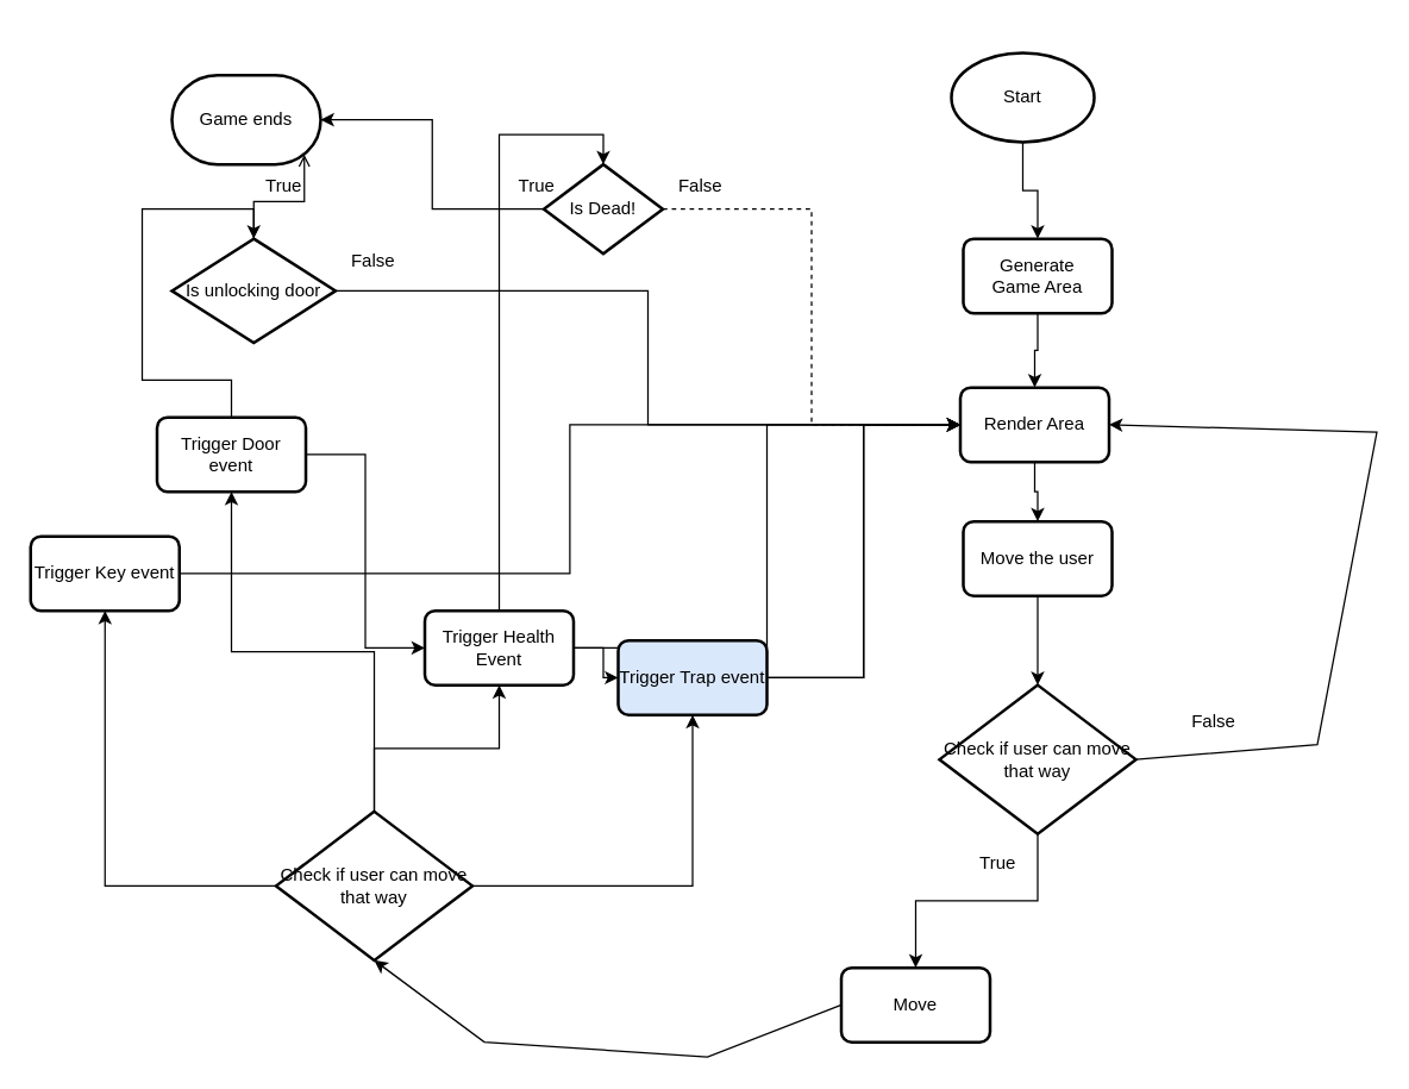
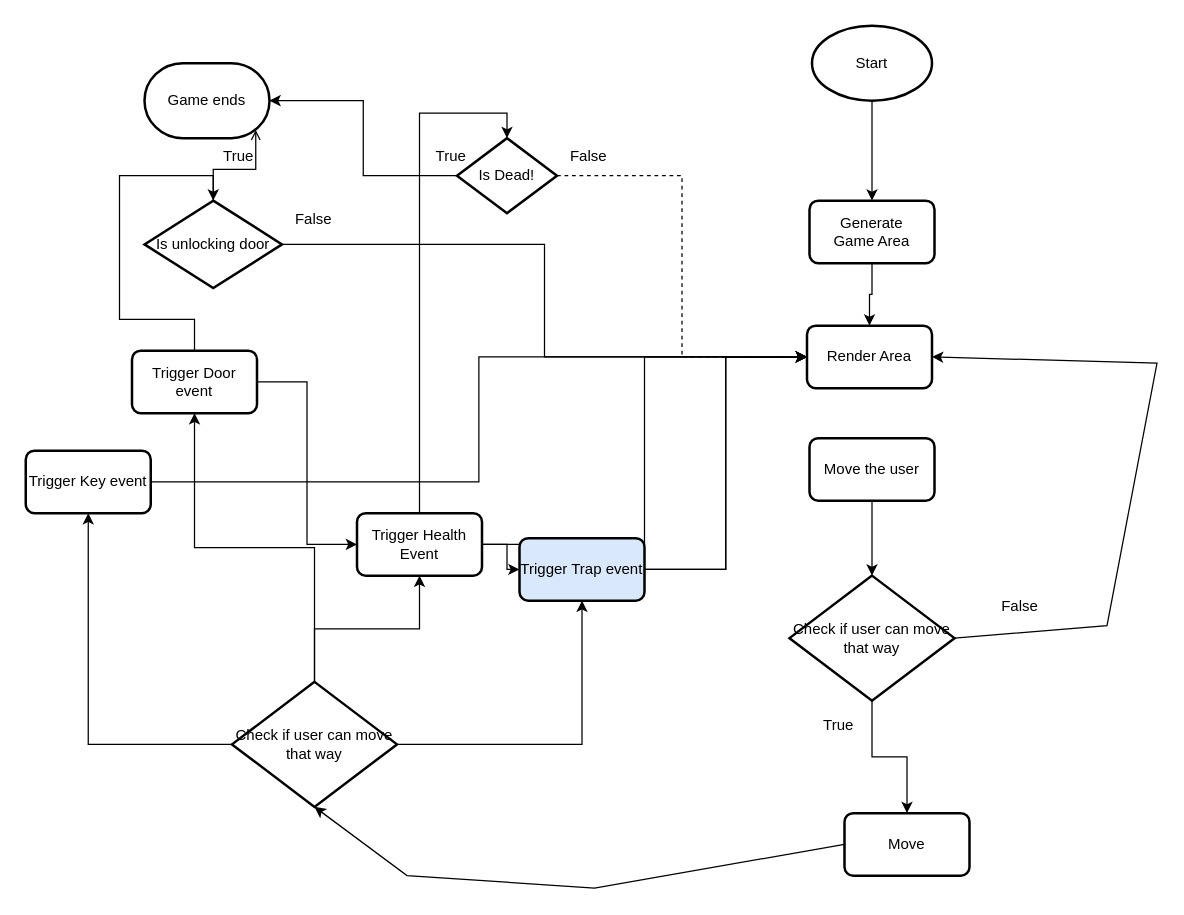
  <mxCell id="0" />
  <mxCell id="1" parent="0" />
  <mxCell id="2" value="" style="edgeStyle=orthogonalEdgeStyle;rounded=0;orthogonalLoop=1;jettySize=auto;html=1;" edge="1" parent="1" source="3" target="5"><mxGeometry relative="1" as="geometry" /></mxCell>
- <mxCell id="3" value="Start" style="strokeWidth=2;html=1;shape=mxgraph.flowchart.start_1;whiteSpace=wrap;" vertex="1" parent="1"><mxGeometry x="639" y="35" width="96" height="60" as="geometry" /></mxCell>
+ <mxCell id="3" value="Start" style="strokeWidth=2;html=1;shape=mxgraph.flowchart.start_1;whiteSpace=wrap;" vertex="1" parent="1"><mxGeometry x="649" y="20" width="96" height="60" as="geometry" /></mxCell>
  <mxCell id="4" value="" style="edgeStyle=orthogonalEdgeStyle;rounded=0;orthogonalLoop=1;jettySize=auto;html=1;" edge="1" parent="1" source="5" target="7"><mxGeometry relative="1" as="geometry" /></mxCell>
  <mxCell id="5" value="Generate&lt;div&gt;Game Area&lt;/div&gt;" style="rounded=1;whiteSpace=wrap;html=1;absoluteArcSize=1;arcSize=14;strokeWidth=2;" vertex="1" parent="1"><mxGeometry x="647" y="160" width="100" height="50" as="geometry" /></mxCell>
- <mxCell id="6" value="" style="edgeStyle=orthogonalEdgeStyle;rounded=0;orthogonalLoop=1;jettySize=auto;html=1;" edge="1" parent="1" source="7" target="9"><mxGeometry relative="1" as="geometry" /></mxCell>
  <mxCell id="7" value="Render Area" style="rounded=1;whiteSpace=wrap;html=1;absoluteArcSize=1;arcSize=14;strokeWidth=2;" vertex="1" parent="1"><mxGeometry x="645" y="260" width="100" height="50" as="geometry" /></mxCell>
  <mxCell id="8" value="" style="edgeStyle=orthogonalEdgeStyle;rounded=0;orthogonalLoop=1;jettySize=auto;html=1;entryX=0.5;entryY=0;entryDx=0;entryDy=0;entryPerimeter=0;" edge="1" parent="1" source="9" target="12"><mxGeometry relative="1" as="geometry"><mxPoint x="697" y="430" as="targetPoint" /></mxGeometry></mxCell>
  <mxCell id="9" value="Move the user" style="rounded=1;whiteSpace=wrap;html=1;absoluteArcSize=1;arcSize=14;strokeWidth=2;" vertex="1" parent="1"><mxGeometry x="647" y="350" width="100" height="50" as="geometry" /></mxCell>
- <mxCell id="10" value="Move" style="rounded=1;whiteSpace=wrap;html=1;absoluteArcSize=1;arcSize=14;strokeWidth=2;" vertex="1" parent="1"><mxGeometry x="565" y="650" width="100" height="50" as="geometry" /></mxCell>
+ <mxCell id="10" value="Move" style="rounded=1;whiteSpace=wrap;html=1;absoluteArcSize=1;arcSize=14;strokeWidth=2;" vertex="1" parent="1"><mxGeometry x="675" y="650" width="100" height="50" as="geometry" /></mxCell>
  <mxCell id="11" style="edgeStyle=orthogonalEdgeStyle;rounded=0;orthogonalLoop=1;jettySize=auto;html=1;entryX=0.5;entryY=0;entryDx=0;entryDy=0;movable=1;resizable=1;rotatable=1;deletable=1;editable=1;locked=0;connectable=1;" edge="1" parent="1" source="12" target="10"><mxGeometry relative="1" as="geometry" /></mxCell>
  <mxCell id="12" value="Check if user can move that way" style="strokeWidth=2;html=1;shape=mxgraph.flowchart.decision;whiteSpace=wrap;" vertex="1" parent="1"><mxGeometry x="631" y="460" width="132" height="100" as="geometry" /></mxCell>
  <mxCell id="13" value="True" style="text;html=1;align=center;verticalAlign=middle;resizable=0;points=[];autosize=1;strokeColor=none;fillColor=none;" vertex="1" parent="1"><mxGeometry x="645" y="565" width="50" height="30" as="geometry" /></mxCell>
  <mxCell id="14" value="" style="endArrow=classic;html=1;rounded=0;entryX=1;entryY=0.5;entryDx=0;entryDy=0;exitX=1;exitY=0.5;exitDx=0;exitDy=0;exitPerimeter=0;" edge="1" parent="1" source="12" target="7"><mxGeometry width="50" height="50" relative="1" as="geometry"><mxPoint x="765" y="500" as="sourcePoint" /><mxPoint x="875" y="280" as="targetPoint" /><Array as="points"><mxPoint x="885" y="500" /><mxPoint x="925" y="290" /></Array></mxGeometry></mxCell>
  <mxCell id="15" value="" style="endArrow=classic;html=1;rounded=0;exitX=0;exitY=0.5;exitDx=0;exitDy=0;entryX=0.5;entryY=1;entryDx=0;entryDy=0;entryPerimeter=0;" edge="1" parent="1" source="10" target="22"><mxGeometry width="50" height="50" relative="1" as="geometry"><mxPoint x="363" y="595" as="sourcePoint" /><mxPoint x="375" y="390" as="targetPoint" /><Array as="points"><mxPoint x="475" y="710" /><mxPoint x="325" y="700" /></Array></mxGeometry></mxCell>
  <mxCell id="16" value="False" style="text;html=1;align=center;verticalAlign=middle;resizable=0;points=[];autosize=1;strokeColor=none;fillColor=none;" vertex="1" parent="1"><mxGeometry x="790" y="470" width="50" height="30" as="geometry" /></mxCell>
  <mxCell id="17" style="edgeStyle=orthogonalEdgeStyle;rounded=0;orthogonalLoop=1;jettySize=auto;html=1;entryX=0;entryY=0.5;entryDx=0;entryDy=0;" edge="1" parent="1" source="29" target="7"><mxGeometry relative="1" as="geometry" /></mxCell>
  <mxCell id="18" style="edgeStyle=orthogonalEdgeStyle;rounded=0;orthogonalLoop=1;jettySize=auto;html=1;" edge="1" parent="1" source="22" target="29"><mxGeometry relative="1" as="geometry" /></mxCell>
  <mxCell id="19" style="edgeStyle=orthogonalEdgeStyle;rounded=0;orthogonalLoop=1;jettySize=auto;html=1;entryX=0.5;entryY=1;entryDx=0;entryDy=0;" edge="1" parent="1" source="22" target="31"><mxGeometry relative="1" as="geometry" /></mxCell>
  <mxCell id="20" style="edgeStyle=orthogonalEdgeStyle;rounded=0;orthogonalLoop=1;jettySize=auto;html=1;entryX=0.5;entryY=1;entryDx=0;entryDy=0;" edge="1" parent="1" source="22" target="25"><mxGeometry relative="1" as="geometry" /></mxCell>
  <mxCell id="21" style="edgeStyle=orthogonalEdgeStyle;rounded=0;orthogonalLoop=1;jettySize=auto;html=1;entryX=0.5;entryY=1;entryDx=0;entryDy=0;" edge="1" parent="1" source="22" target="27"><mxGeometry relative="1" as="geometry" /></mxCell>
  <mxCell id="22" value="Check if user can move that way" style="strokeWidth=2;html=1;shape=mxgraph.flowchart.decision;whiteSpace=wrap;" vertex="1" parent="1"><mxGeometry x="185" y="545" width="132" height="100" as="geometry" /></mxCell>
  <mxCell id="23" style="edgeStyle=orthogonalEdgeStyle;rounded=0;orthogonalLoop=1;jettySize=auto;html=1;entryX=0;entryY=0.5;entryDx=0;entryDy=0;" edge="1" parent="1" source="31" target="7"><mxGeometry relative="1" as="geometry" /></mxCell>
  <mxCell id="24" style="edgeStyle=orthogonalEdgeStyle;rounded=0;orthogonalLoop=1;jettySize=auto;html=1;exitX=1;exitY=0.5;exitDx=0;exitDy=0;entryX=0;entryY=0.5;entryDx=0;entryDy=0;" edge="1" parent="1" source="25" target="7"><mxGeometry relative="1" as="geometry" /></mxCell>
  <mxCell id="25" value="Trigger Key event" style="rounded=1;whiteSpace=wrap;html=1;absoluteArcSize=1;arcSize=14;strokeWidth=2;" vertex="1" parent="1"><mxGeometry x="20" y="360" width="100" height="50" as="geometry" /></mxCell>
  <mxCell id="26" style="edgeStyle=orthogonalEdgeStyle;rounded=0;orthogonalLoop=1;jettySize=auto;html=1;entryX=0;entryY=0.5;entryDx=0;entryDy=0;" edge="1" parent="1" source="31" target="7"><mxGeometry relative="1" as="geometry" /></mxCell>
  <mxCell id="27" value="Trigger Door event" style="rounded=1;whiteSpace=wrap;html=1;absoluteArcSize=1;arcSize=14;strokeWidth=2;" vertex="1" parent="1"><mxGeometry x="105" y="280" width="100" height="50" as="geometry" /></mxCell>
  <mxCell id="28" value="" style="edgeStyle=orthogonalEdgeStyle;rounded=0;orthogonalLoop=1;jettySize=auto;html=1;entryX=0;entryY=0.5;entryDx=0;entryDy=0;" edge="1" parent="1" source="27" target="29"><mxGeometry relative="1" as="geometry"><mxPoint x="245" y="395" as="sourcePoint" /><mxPoint x="645" y="285" as="targetPoint" /></mxGeometry></mxCell>
  <mxCell id="29" value="Trigger Health Event" style="rounded=1;whiteSpace=wrap;html=1;absoluteArcSize=1;arcSize=14;strokeWidth=2;" vertex="1" parent="1"><mxGeometry y="410" width="100" height="50" as="geometry" x="285" /></mxCell>
  <mxCell id="30" value="" style="edgeStyle=orthogonalEdgeStyle;rounded=0;orthogonalLoop=1;jettySize=auto;html=1;entryX=0;entryY=0.5;entryDx=0;entryDy=0;" edge="1" parent="1" source="29" target="31"><mxGeometry relative="1" as="geometry"><mxPoint x="385" y="395" as="sourcePoint" /><mxPoint x="645" y="285" as="targetPoint" /></mxGeometry></mxCell>
  <mxCell id="31" value="Trigger Trap event" style="rounded=1;whiteSpace=wrap;html=1;absoluteArcSize=1;arcSize=14;strokeWidth=2;fillColor=#dae8fc;" vertex="1" parent="1"><mxGeometry x="415" y="430" width="100" height="50" as="geometry" /></mxCell>
  <mxCell id="32" style="edgeStyle=orthogonalEdgeStyle;rounded=0;orthogonalLoop=1;jettySize=auto;html=1;entryX=0;entryY=0.5;entryDx=0;entryDy=0;dashed=1;" edge="1" parent="1" source="33" target="7"><mxGeometry relative="1" as="geometry" /></mxCell>
  <mxCell id="33" value="Is Dead!" style="strokeWidth=2;html=1;shape=mxgraph.flowchart.decision;whiteSpace=wrap;" vertex="1" parent="1"><mxGeometry x="365" y="110" width="80" height="60" as="geometry" /></mxCell>
  <mxCell id="34" style="edgeStyle=orthogonalEdgeStyle;rounded=0;orthogonalLoop=1;jettySize=auto;html=1;entryX=0.5;entryY=0;entryDx=0;entryDy=0;entryPerimeter=0;" edge="1" parent="1" source="29" target="33"><mxGeometry relative="1" as="geometry" /></mxCell>
  <mxCell id="35" value="Game ends" style="strokeWidth=2;html=1;shape=mxgraph.flowchart.terminator;whiteSpace=wrap;" vertex="1" parent="1"><mxGeometry x="115" y="50" width="100" height="60" as="geometry" /></mxCell>
  <mxCell id="36" style="edgeStyle=orthogonalEdgeStyle;rounded=0;orthogonalLoop=1;jettySize=auto;html=1;entryX=1;entryY=0.5;entryDx=0;entryDy=0;entryPerimeter=0;" edge="1" parent="1" source="33" target="35"><mxGeometry relative="1" as="geometry" /></mxCell>
  <mxCell id="37" style="edgeStyle=orthogonalEdgeStyle;rounded=0;orthogonalLoop=1;jettySize=auto;html=1;entryX=0;entryY=0.5;entryDx=0;entryDy=0;" edge="1" parent="1" source="38" target="7"><mxGeometry relative="1" as="geometry" /></mxCell>
  <mxCell id="38" value="Is unlocking door" style="strokeWidth=2;html=1;shape=mxgraph.flowchart.decision;whiteSpace=wrap;" vertex="1" parent="1"><mxGeometry x="115" y="160" width="110" height="70" as="geometry" /></mxCell>
  <mxCell id="39" style="edgeStyle=orthogonalEdgeStyle;rounded=0;orthogonalLoop=1;jettySize=auto;html=1;entryX=0.5;entryY=0;entryDx=0;entryDy=0;entryPerimeter=0;" edge="1" parent="1" source="27" target="38"><mxGeometry relative="1" as="geometry" /></mxCell>
  <mxCell id="40" style="edgeStyle=orthogonalEdgeStyle;rounded=0;orthogonalLoop=1;jettySize=auto;html=1;entryX=0.89;entryY=0.89;entryDx=0;entryDy=0;entryPerimeter=0;endArrow=open;" edge="1" parent="1" source="38" target="35"><mxGeometry relative="1" as="geometry" /></mxCell>
  <mxCell id="41" value="False" style="text;html=1;align=center;verticalAlign=middle;resizable=0;points=[];autosize=1;strokeColor=none;fillColor=none;" vertex="1" parent="1"><mxGeometry x="445" y="110" width="50" height="30" as="geometry" /></mxCell>
  <mxCell id="42" value="True" style="text;html=1;align=center;verticalAlign=middle;resizable=0;points=[];autosize=1;strokeColor=none;fillColor=none;" vertex="1" parent="1"><mxGeometry x="335" y="110" width="50" height="30" as="geometry" /></mxCell>
  <mxCell id="43" value="False" style="text;html=1;align=center;verticalAlign=middle;resizable=0;points=[];autosize=1;strokeColor=none;fillColor=none;" vertex="1" parent="1"><mxGeometry x="225" y="160" width="50" height="30" as="geometry" /></mxCell>
  <mxCell id="44" value="True" style="text;html=1;align=center;verticalAlign=middle;resizable=0;points=[];autosize=1;strokeColor=none;fillColor=none;" vertex="1" parent="1"><mxGeometry x="165" y="110" width="50" height="30" as="geometry" /></mxCell>
